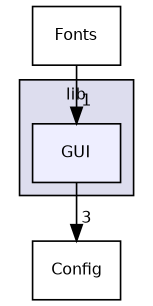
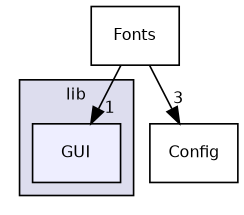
  digraph {
    compound=true
    node [fontname=Helvetica fontsize=10 shape=box]
    edge [labeldistance=1.5 labelfontname=Helvetica labelfontsize=10]
    n1 [fillcolor="#eeeeff" label=GUI pencolor=black style=filled]
    n2 [label=Config]
    n3 [label=Fonts]
    subgraph cluster_1 {
      bgcolor="#ddddee"
      fontname=Helvetica
      fontsize=10
      label=lib
      pencolor=black
      n1
    }
-   n1 -> n2 [headlabel=3]
+   n3 -> n2 [headlabel=3]
    n3 -> n1 [headlabel=1]
  }
